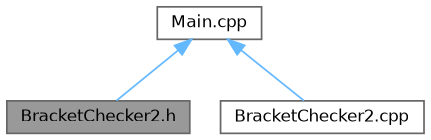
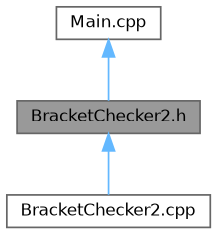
  digraph {
    fontname="DejaVu Sans"
    node [color=grey40 fillcolor=white fontname="DejaVu Sans" fontsize=10 shape=box style=filled]
    edge [color=steelblue1 dir=back fontname="DejaVu Sans" fontsize=10 labelfontname=Helvetica labelfontsize=10 style=solid]
    n1 [color=gray40 fillcolor=grey60 fontcolor=black height=0.2 label="BracketChecker2.h" width=0.4]
    n2 [height=0.2 label="BracketChecker2.cpp" width=0.4]
    n3 [height=0.2 label="Main.cpp" width=0.4]
-   n3 -> n2
+   n1 -> n2
    n3 -> n1
  }
